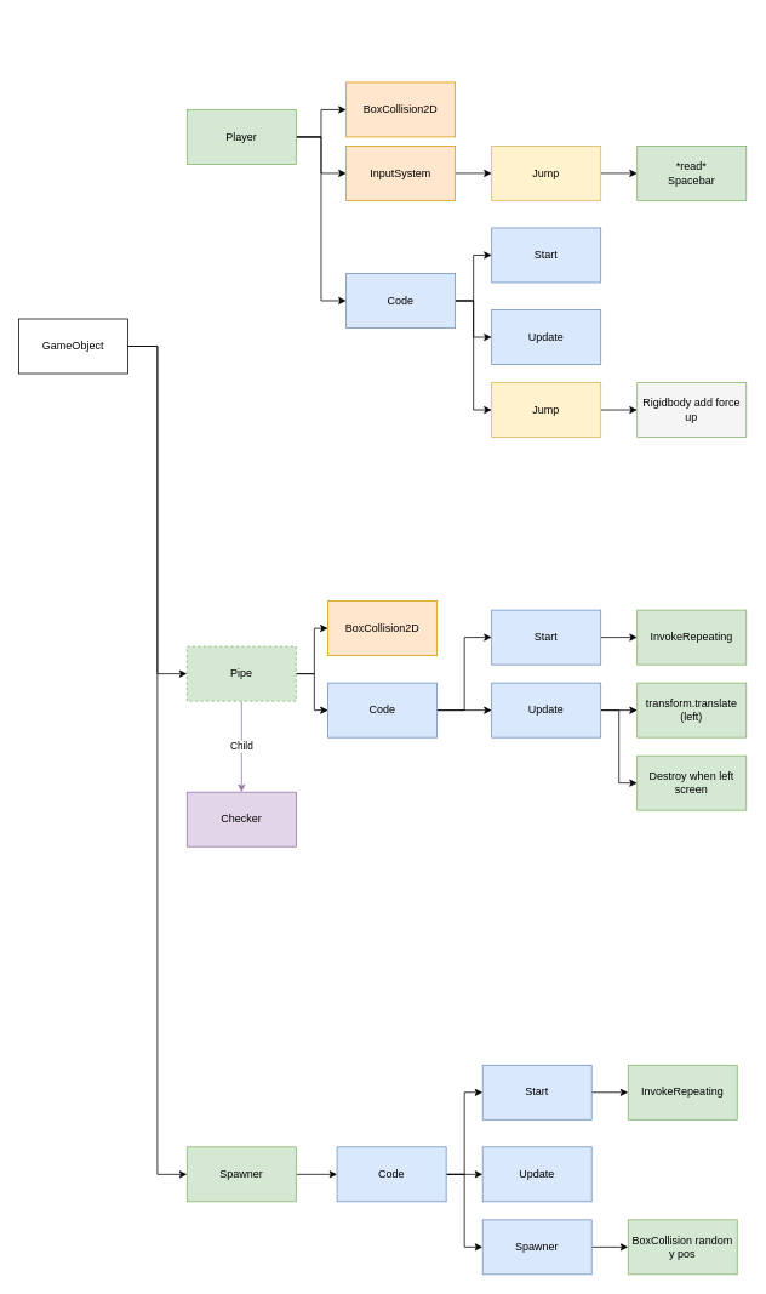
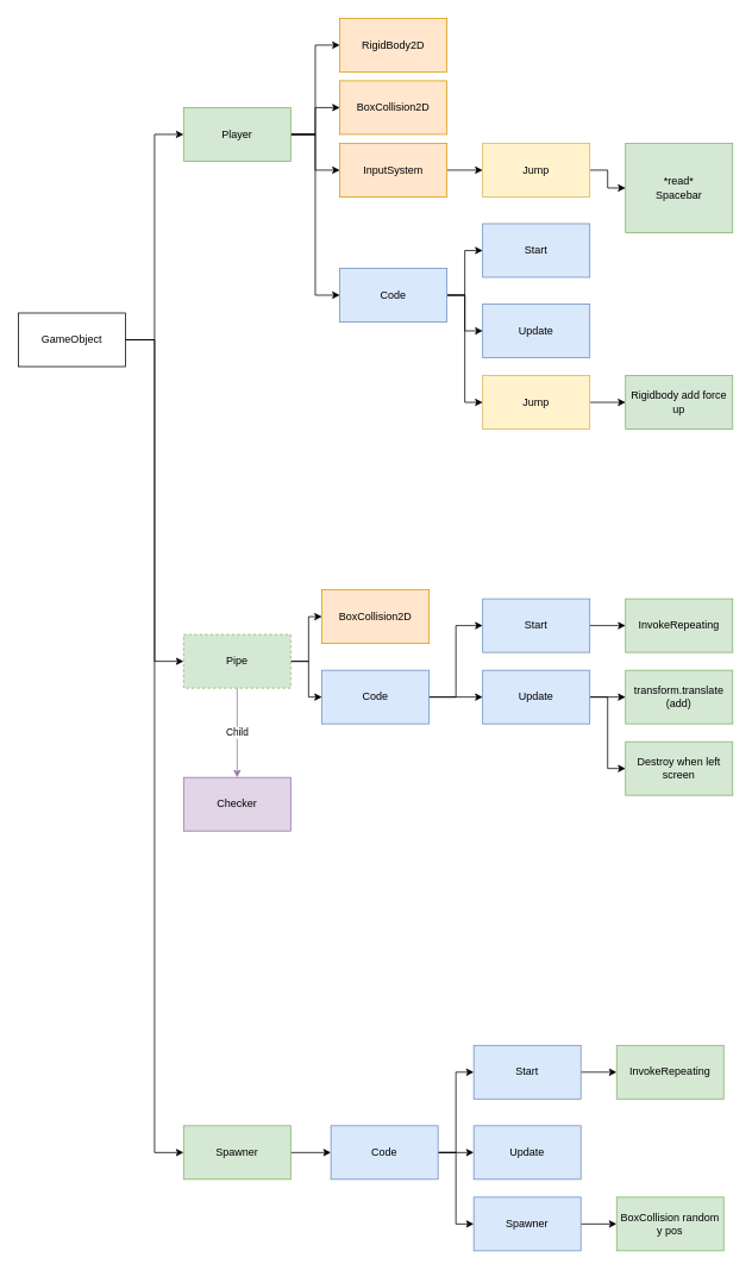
  <mxCell id="0" />
  <mxCell id="1" parent="0" />
+ <mxCell id="2" style="edgeStyle=orthogonalEdgeStyle;rounded=0;orthogonalLoop=1;jettySize=auto;html=1;exitX=1;exitY=0.5;exitDx=0;exitDy=0;entryX=0;entryY=0.5;entryDx=0;entryDy=0;" edge="1" parent="1" source="5" target="10"><mxGeometry relative="1" as="geometry" /></mxCell>
  <mxCell id="3" style="edgeStyle=orthogonalEdgeStyle;rounded=0;orthogonalLoop=1;jettySize=auto;html=1;exitX=1;exitY=0.5;exitDx=0;exitDy=0;entryX=0;entryY=0.5;entryDx=0;entryDy=0;" edge="1" parent="1" source="5" target="14"><mxGeometry relative="1" as="geometry" /></mxCell>
  <mxCell id="4" style="edgeStyle=orthogonalEdgeStyle;rounded=0;orthogonalLoop=1;jettySize=auto;html=1;exitX=1;exitY=0.5;exitDx=0;exitDy=0;entryX=0;entryY=0.5;entryDx=0;entryDy=0;" edge="1" parent="1" source="5" target="44"><mxGeometry relative="1" as="geometry" /></mxCell>
  <mxCell id="5" value="GameObject" style="rounded=0;whiteSpace=wrap;html=1;" vertex="1" parent="1"><mxGeometry x="20" y="350" width="120" height="60" as="geometry" /></mxCell>
+ <mxCell id="6" style="edgeStyle=orthogonalEdgeStyle;rounded=0;orthogonalLoop=1;jettySize=auto;html=1;exitX=1;exitY=0.5;exitDx=0;exitDy=0;entryX=0;entryY=0.5;entryDx=0;entryDy=0;" edge="1" parent="1" source="10" target="15"><mxGeometry relative="1" as="geometry" /></mxCell>
  <mxCell id="7" style="edgeStyle=orthogonalEdgeStyle;rounded=0;orthogonalLoop=1;jettySize=auto;html=1;exitX=1;exitY=0.5;exitDx=0;exitDy=0;entryX=0;entryY=0.5;entryDx=0;entryDy=0;" edge="1" parent="1" source="10" target="16"><mxGeometry relative="1" as="geometry" /></mxCell>
  <mxCell id="8" style="edgeStyle=orthogonalEdgeStyle;rounded=0;orthogonalLoop=1;jettySize=auto;html=1;exitX=1;exitY=0.5;exitDx=0;exitDy=0;entryX=0;entryY=0.5;entryDx=0;entryDy=0;" edge="1" parent="1" source="10" target="18"><mxGeometry relative="1" as="geometry" /></mxCell>
  <mxCell id="9" style="edgeStyle=orthogonalEdgeStyle;rounded=0;orthogonalLoop=1;jettySize=auto;html=1;exitX=1;exitY=0.5;exitDx=0;exitDy=0;entryX=0;entryY=0.5;entryDx=0;entryDy=0;" edge="1" parent="1" source="10" target="22"><mxGeometry relative="1" as="geometry" /></mxCell>
  <mxCell id="10" value="Player" style="rounded=0;whiteSpace=wrap;html=1;fillColor=#d5e8d4;strokeColor=#82b366;" vertex="1" parent="1"><mxGeometry x="205" y="120" width="120" height="60" as="geometry" /></mxCell>
  <mxCell id="11" style="edgeStyle=orthogonalEdgeStyle;rounded=0;orthogonalLoop=1;jettySize=auto;html=1;exitX=1;exitY=0.5;exitDx=0;exitDy=0;entryX=0;entryY=0.5;entryDx=0;entryDy=0;" edge="1" parent="1" source="14" target="33"><mxGeometry relative="1" as="geometry" /></mxCell>
  <mxCell id="12" style="edgeStyle=orthogonalEdgeStyle;rounded=0;orthogonalLoop=1;jettySize=auto;html=1;exitX=1;exitY=0.5;exitDx=0;exitDy=0;entryX=0;entryY=0.5;entryDx=0;entryDy=0;" edge="1" parent="1" source="14" target="36"><mxGeometry relative="1" as="geometry" /></mxCell>
  <mxCell id="13" value="Child" style="edgeStyle=orthogonalEdgeStyle;rounded=0;orthogonalLoop=1;jettySize=auto;html=1;exitX=0.5;exitY=1;exitDx=0;exitDy=0;entryX=0.5;entryY=0;entryDx=0;entryDy=0;fillColor=#e1d5e7;strokeColor=#9673a6;" edge="1" parent="1" source="14" target="41"><mxGeometry relative="1" as="geometry" /></mxCell>
  <mxCell id="14" value="Pipe" style="rounded=0;whiteSpace=wrap;html=1;fillColor=#d5e8d4;strokeColor=#82b366;dashed=1;" vertex="1" parent="1"><mxGeometry x="205" y="710" width="120" height="60" as="geometry" /></mxCell>
+ <mxCell id="15" value="RigidBody2D" style="rounded=0;whiteSpace=wrap;html=1;fillColor=#ffe6cc;strokeColor=#d79b00;" vertex="1" parent="1"><mxGeometry x="380" y="20" width="120" height="60" as="geometry" /></mxCell>
  <mxCell id="16" value="BoxCollision2D" style="rounded=0;whiteSpace=wrap;html=1;fillColor=#ffe6cc;strokeColor=#d79b00;" vertex="1" parent="1"><mxGeometry x="380" y="90" width="120" height="60" as="geometry" /></mxCell>
  <mxCell id="17" style="edgeStyle=orthogonalEdgeStyle;rounded=0;orthogonalLoop=1;jettySize=auto;html=1;exitX=1;exitY=0.5;exitDx=0;exitDy=0;" edge="1" parent="1" source="18" target="24"><mxGeometry relative="1" as="geometry" /></mxCell>
  <mxCell id="18" value="InputSystem" style="rounded=0;whiteSpace=wrap;html=1;fillColor=#ffe6cc;strokeColor=#d79b00;" vertex="1" parent="1"><mxGeometry x="380" y="160" width="120" height="60" as="geometry" /></mxCell>
  <mxCell id="19" style="edgeStyle=orthogonalEdgeStyle;rounded=0;orthogonalLoop=1;jettySize=auto;html=1;exitX=1;exitY=0.5;exitDx=0;exitDy=0;entryX=0;entryY=0.5;entryDx=0;entryDy=0;" edge="1" parent="1" source="22" target="26"><mxGeometry relative="1" as="geometry" /></mxCell>
  <mxCell id="20" style="edgeStyle=orthogonalEdgeStyle;rounded=0;orthogonalLoop=1;jettySize=auto;html=1;exitX=1;exitY=0.5;exitDx=0;exitDy=0;entryX=0;entryY=0.5;entryDx=0;entryDy=0;" edge="1" parent="1" source="22" target="27"><mxGeometry relative="1" as="geometry" /></mxCell>
  <mxCell id="21" style="edgeStyle=orthogonalEdgeStyle;rounded=0;orthogonalLoop=1;jettySize=auto;html=1;exitX=1;exitY=0.5;exitDx=0;exitDy=0;entryX=0;entryY=0.5;entryDx=0;entryDy=0;" edge="1" parent="1" source="22" target="39"><mxGeometry relative="1" as="geometry" /></mxCell>
  <mxCell id="22" value="Code" style="rounded=0;whiteSpace=wrap;html=1;fillColor=#dae8fc;strokeColor=#6c8ebf;" vertex="1" parent="1"><mxGeometry x="380" y="300" width="120" height="60" as="geometry" /></mxCell>
  <mxCell id="23" style="edgeStyle=orthogonalEdgeStyle;rounded=0;orthogonalLoop=1;jettySize=auto;html=1;exitX=1;exitY=0.5;exitDx=0;exitDy=0;" edge="1" parent="1" source="24" target="25"><mxGeometry relative="1" as="geometry" /></mxCell>
  <mxCell id="24" value="Jump" style="rounded=0;whiteSpace=wrap;html=1;fillColor=#fff2cc;strokeColor=#d6b656;" vertex="1" parent="1"><mxGeometry x="540" y="160" width="120" height="60" as="geometry" /></mxCell>
- <mxCell id="25" value="*read*&lt;br&gt;Spacebar" style="rounded=0;whiteSpace=wrap;html=1;fillColor=#d5e8d4;strokeColor=#82b366;" vertex="1" parent="1"><mxGeometry x="700" y="160" width="120" height="60" as="geometry" /></mxCell>
+ <mxCell id="25" value="*read*&lt;br&gt;Spacebar" style="rounded=0;whiteSpace=wrap;html=1;fillColor=#d5e8d4;strokeColor=#82b366;" vertex="1" parent="1"><mxGeometry x="700" y="160" width="120" height="100" as="geometry" /></mxCell>
  <mxCell id="26" value="Start" style="rounded=0;whiteSpace=wrap;html=1;fillColor=#dae8fc;strokeColor=#6c8ebf;" vertex="1" parent="1"><mxGeometry x="540" y="250" width="120" height="60" as="geometry" /></mxCell>
  <mxCell id="27" value="Update" style="rounded=0;whiteSpace=wrap;html=1;fillColor=#dae8fc;strokeColor=#6c8ebf;" vertex="1" parent="1"><mxGeometry x="540" y="340" width="120" height="60" as="geometry" /></mxCell>
  <mxCell id="28" style="edgeStyle=orthogonalEdgeStyle;rounded=0;orthogonalLoop=1;jettySize=auto;html=1;exitX=1;exitY=0.5;exitDx=0;exitDy=0;entryX=0;entryY=0.5;entryDx=0;entryDy=0;" edge="1" parent="1" source="29" target="42"><mxGeometry relative="1" as="geometry" /></mxCell>
  <mxCell id="29" value="Start" style="rounded=0;whiteSpace=wrap;html=1;fillColor=#dae8fc;strokeColor=#6c8ebf;" vertex="1" parent="1"><mxGeometry x="540" y="670" width="120" height="60" as="geometry" /></mxCell>
  <mxCell id="30" style="edgeStyle=orthogonalEdgeStyle;rounded=0;orthogonalLoop=1;jettySize=auto;html=1;exitX=1;exitY=0.5;exitDx=0;exitDy=0;entryX=0;entryY=0.5;entryDx=0;entryDy=0;" edge="1" parent="1" source="32" target="37"><mxGeometry relative="1" as="geometry" /></mxCell>
  <mxCell id="31" style="edgeStyle=orthogonalEdgeStyle;rounded=0;orthogonalLoop=1;jettySize=auto;html=1;exitX=1;exitY=0.5;exitDx=0;exitDy=0;entryX=0;entryY=0.5;entryDx=0;entryDy=0;" edge="1" parent="1" source="32" target="56"><mxGeometry relative="1" as="geometry" /></mxCell>
  <mxCell id="32" value="Update" style="rounded=0;whiteSpace=wrap;html=1;fillColor=#dae8fc;strokeColor=#6c8ebf;" vertex="1" parent="1"><mxGeometry x="540" y="750" width="120" height="60" as="geometry" /></mxCell>
  <mxCell id="33" value="BoxCollision2D" style="rounded=0;whiteSpace=wrap;html=1;fillColor=#ffe6cc;strokeColor=#d79b00;" vertex="1" parent="1"><mxGeometry x="360" y="660" width="120" height="60" as="geometry" /></mxCell>
  <mxCell id="34" style="edgeStyle=orthogonalEdgeStyle;rounded=0;orthogonalLoop=1;jettySize=auto;html=1;exitX=1;exitY=0.5;exitDx=0;exitDy=0;entryX=0;entryY=0.5;entryDx=0;entryDy=0;" edge="1" parent="1" source="36" target="29"><mxGeometry relative="1" as="geometry" /></mxCell>
  <mxCell id="35" style="edgeStyle=orthogonalEdgeStyle;rounded=0;orthogonalLoop=1;jettySize=auto;html=1;exitX=1;exitY=0.5;exitDx=0;exitDy=0;entryX=0;entryY=0.5;entryDx=0;entryDy=0;" edge="1" parent="1" source="36" target="32"><mxGeometry relative="1" as="geometry" /></mxCell>
  <mxCell id="36" value="Code" style="rounded=0;whiteSpace=wrap;html=1;fillColor=#dae8fc;strokeColor=#6c8ebf;" vertex="1" parent="1"><mxGeometry x="360" y="750" width="120" height="60" as="geometry" /></mxCell>
- <mxCell id="37" value="transform.translate&lt;br&gt;(left)" style="rounded=0;whiteSpace=wrap;html=1;fillColor=#d5e8d4;strokeColor=#82b366;" vertex="1" parent="1"><mxGeometry x="700" y="750" width="120" height="60" as="geometry" /></mxCell>
+ <mxCell id="37" value="transform.translate&lt;br&gt;(add)" style="rounded=0;whiteSpace=wrap;html=1;fillColor=#d5e8d4;strokeColor=#82b366;" vertex="1" parent="1"><mxGeometry x="700" y="750" width="120" height="60" as="geometry" /></mxCell>
  <mxCell id="38" style="edgeStyle=orthogonalEdgeStyle;rounded=0;orthogonalLoop=1;jettySize=auto;html=1;exitX=1;exitY=0.5;exitDx=0;exitDy=0;entryX=0;entryY=0.5;entryDx=0;entryDy=0;" edge="1" parent="1" source="39" target="40"><mxGeometry relative="1" as="geometry" /></mxCell>
  <mxCell id="39" value="Jump" style="rounded=0;whiteSpace=wrap;html=1;fillColor=#fff2cc;strokeColor=#d6b656;" vertex="1" parent="1"><mxGeometry x="540" y="420" width="120" height="60" as="geometry" /></mxCell>
- <mxCell id="40" value="Rigidbody add force up" style="rounded=0;whiteSpace=wrap;html=1;fillColor=#f5f5f5;strokeColor=#82b366;" vertex="1" parent="1"><mxGeometry x="700" y="420" width="120" height="60" as="geometry" /></mxCell>
+ <mxCell id="40" value="Rigidbody add force up" style="rounded=0;whiteSpace=wrap;html=1;fillColor=#d5e8d4;strokeColor=#82b366;" vertex="1" parent="1"><mxGeometry x="700" y="420" width="120" height="60" as="geometry" /></mxCell>
  <mxCell id="41" value="Checker" style="rounded=0;whiteSpace=wrap;html=1;fillColor=#e1d5e7;strokeColor=#9673a6;" vertex="1" parent="1"><mxGeometry x="205" y="870" width="120" height="60" as="geometry" /></mxCell>
  <mxCell id="42" value="InvokeRepeating" style="rounded=0;whiteSpace=wrap;html=1;fillColor=#d5e8d4;strokeColor=#82b366;" vertex="1" parent="1"><mxGeometry x="700" y="670" width="120" height="60" as="geometry" /></mxCell>
  <mxCell id="43" style="edgeStyle=orthogonalEdgeStyle;rounded=0;orthogonalLoop=1;jettySize=auto;html=1;exitX=1;exitY=0.5;exitDx=0;exitDy=0;entryX=0;entryY=0.5;entryDx=0;entryDy=0;" edge="1" parent="1" source="44" target="55"><mxGeometry relative="1" as="geometry" /></mxCell>
  <mxCell id="44" value="Spawner" style="rounded=0;whiteSpace=wrap;html=1;fillColor=#d5e8d4;strokeColor=#82b366;" vertex="1" parent="1"><mxGeometry x="205" y="1260" width="120" height="60" as="geometry" /></mxCell>
  <mxCell id="45" style="edgeStyle=orthogonalEdgeStyle;rounded=0;orthogonalLoop=1;jettySize=auto;html=1;exitX=1;exitY=0.5;exitDx=0;exitDy=0;entryX=0;entryY=0.5;entryDx=0;entryDy=0;" edge="1" parent="1" source="46" target="48"><mxGeometry relative="1" as="geometry" /></mxCell>
  <mxCell id="46" value="Start" style="rounded=0;whiteSpace=wrap;html=1;fillColor=#dae8fc;strokeColor=#6c8ebf;" vertex="1" parent="1"><mxGeometry x="530" y="1170" width="120" height="60" as="geometry" /></mxCell>
  <mxCell id="47" value="Update" style="rounded=0;whiteSpace=wrap;html=1;fillColor=#dae8fc;strokeColor=#6c8ebf;" vertex="1" parent="1"><mxGeometry x="530" y="1260" width="120" height="60" as="geometry" /></mxCell>
  <mxCell id="48" value="InvokeRepeating" style="rounded=0;whiteSpace=wrap;html=1;fillColor=#d5e8d4;strokeColor=#82b366;" vertex="1" parent="1"><mxGeometry x="690" y="1170" width="120" height="60" as="geometry" /></mxCell>
  <mxCell id="49" style="edgeStyle=orthogonalEdgeStyle;rounded=0;orthogonalLoop=1;jettySize=auto;html=1;exitX=1;exitY=0.5;exitDx=0;exitDy=0;entryX=0;entryY=0.5;entryDx=0;entryDy=0;" edge="1" parent="1" source="50" target="51"><mxGeometry relative="1" as="geometry" /></mxCell>
  <mxCell id="50" value="Spawner" style="rounded=0;whiteSpace=wrap;html=1;fillColor=#dae8fc;strokeColor=#6c8ebf;" vertex="1" parent="1"><mxGeometry x="530" y="1340" width="120" height="60" as="geometry" /></mxCell>
  <mxCell id="51" value="BoxCollision random y pos" style="rounded=0;whiteSpace=wrap;html=1;fillColor=#d5e8d4;strokeColor=#82b366;" vertex="1" parent="1"><mxGeometry x="690" y="1340" width="120" height="60" as="geometry" /></mxCell>
  <mxCell id="52" style="edgeStyle=orthogonalEdgeStyle;rounded=0;orthogonalLoop=1;jettySize=auto;html=1;exitX=1;exitY=0.5;exitDx=0;exitDy=0;entryX=0;entryY=0.5;entryDx=0;entryDy=0;" edge="1" parent="1" source="55" target="46"><mxGeometry relative="1" as="geometry" /></mxCell>
  <mxCell id="53" style="edgeStyle=orthogonalEdgeStyle;rounded=0;orthogonalLoop=1;jettySize=auto;html=1;exitX=1;exitY=0.5;exitDx=0;exitDy=0;entryX=0;entryY=0.5;entryDx=0;entryDy=0;" edge="1" parent="1" source="55" target="47"><mxGeometry relative="1" as="geometry" /></mxCell>
  <mxCell id="54" style="edgeStyle=orthogonalEdgeStyle;rounded=0;orthogonalLoop=1;jettySize=auto;html=1;exitX=1;exitY=0.5;exitDx=0;exitDy=0;entryX=0;entryY=0.5;entryDx=0;entryDy=0;" edge="1" parent="1" source="55" target="50"><mxGeometry relative="1" as="geometry" /></mxCell>
  <mxCell id="55" value="Code" style="rounded=0;whiteSpace=wrap;html=1;fillColor=#dae8fc;strokeColor=#6c8ebf;" vertex="1" parent="1"><mxGeometry x="370" y="1260" width="120" height="60" as="geometry" /></mxCell>
  <mxCell id="56" value="Destroy when left screen" style="rounded=0;whiteSpace=wrap;html=1;fillColor=#d5e8d4;strokeColor=#82b366;" vertex="1" parent="1"><mxGeometry x="700" y="830" width="120" height="60" as="geometry" /></mxCell>
